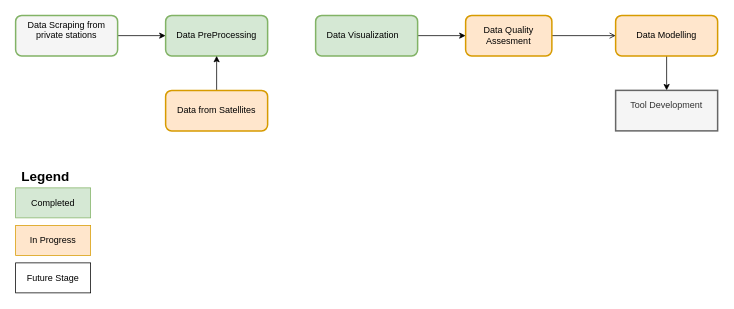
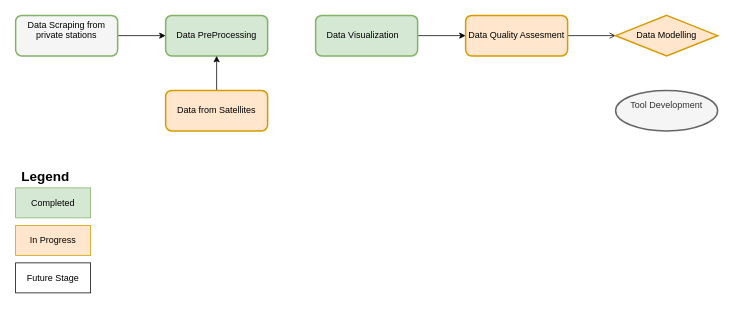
  <mxCell id="0" />
  <mxCell id="1" parent="0" />
  <mxCell id="2" value="" style="edgeStyle=orthogonalEdgeStyle;rounded=0;orthogonalLoop=1;jettySize=auto;html=1;" edge="1" parent="1" source="3" target="4"><mxGeometry relative="1" as="geometry" /></mxCell>
  <mxCell id="3" value="Data Scraping from private stations&#10;" style="whiteSpace=wrap;strokeWidth=2;fillColor=#f5f5f5;strokeColor=#82b366;shadow=0;glass=0;rounded=1;" parent="1" vertex="1"><mxGeometry x="20" y="20" width="136" height="54" as="geometry" /></mxCell>
  <mxCell id="4" value="&#10;Data PreProcessing&#10;" style="whiteSpace=wrap;strokeWidth=2;fillColor=#d5e8d4;strokeColor=#82b366;rounded=1;" vertex="1" parent="1"><mxGeometry x="220" y="20" width="136" height="54" as="geometry" /></mxCell>
  <mxCell id="5" value="" style="edgeStyle=orthogonalEdgeStyle;rounded=0;orthogonalLoop=1;jettySize=auto;html=1;" edge="1" parent="1" source="6" target="8"><mxGeometry relative="1" as="geometry" /></mxCell>
  <mxCell id="6" value="Data Visualization   " style="whiteSpace=wrap;strokeWidth=2;fillColor=#d5e8d4;strokeColor=#82b366;rounded=1;" vertex="1" parent="1"><mxGeometry x="420" y="20" width="136" height="54" as="geometry" /></mxCell>
  <mxCell id="7" value="" style="edgeStyle=orthogonalEdgeStyle;rounded=0;orthogonalLoop=1;jettySize=auto;html=1;endArrow=open;" edge="1" parent="1" source="8" target="10"><mxGeometry relative="1" as="geometry" /></mxCell>
- <mxCell id="8" value="Data Quality Assesment" style="whiteSpace=wrap;strokeWidth=2;fillColor=#ffe6cc;strokeColor=#d79b00;rounded=1;" vertex="1" parent="1"><mxGeometry x="620" y="20" width="115" height="54" as="geometry" /></mxCell>
- <mxCell id="9" value="" style="edgeStyle=orthogonalEdgeStyle;rounded=0;orthogonalLoop=1;jettySize=auto;html=1;" edge="1" parent="1" source="10" target="11"><mxGeometry relative="1" as="geometry" /></mxCell>
- <mxCell id="10" value="Data Modelling" style="whiteSpace=wrap;strokeWidth=2;fillColor=#ffe6cc;strokeColor=#d79b00;gradientColor=none;rounded=1;" vertex="1" parent="1"><mxGeometry x="820" y="20" width="136" height="54" as="geometry" /></mxCell>
- <mxCell id="11" value="Tool Development&#10;" style="whiteSpace=wrap;strokeWidth=2;fillColor=#f5f5f5;strokeColor=#666666;fontColor=#333333;rounded=0;" vertex="1" parent="1"><mxGeometry x="820" y="120" width="136" height="54" as="geometry" /></mxCell>
+ <mxCell id="8" value="Data Quality Assesment" style="whiteSpace=wrap;strokeWidth=2;fillColor=#ffe6cc;strokeColor=#d79b00;rounded=1;" vertex="1" parent="1"><mxGeometry x="620" y="20" width="136" height="54" as="geometry" /></mxCell>
+ <mxCell id="10" value="Data Modelling" style="rhombus;whiteSpace=wrap;strokeWidth=2;fillColor=#ffe6cc;strokeColor=#d79b00;gradientColor=none;" vertex="1" parent="1"><mxGeometry x="820" y="20" width="136" height="54" as="geometry" /></mxCell>
+ <mxCell id="11" value="Tool Development&#10;" style="ellipse;whiteSpace=wrap;strokeWidth=2;fillColor=#f5f5f5;strokeColor=#666666;fontColor=#333333;" vertex="1" parent="1"><mxGeometry x="820" y="120" width="136" height="54" as="geometry" /></mxCell>
  <mxCell id="12" value="" style="edgeStyle=orthogonalEdgeStyle;rounded=0;orthogonalLoop=1;jettySize=auto;html=1;" edge="1" parent="1" source="13" target="4"><mxGeometry relative="1" as="geometry" /></mxCell>
  <mxCell id="13" value="Data from Satellites" style="whiteSpace=wrap;strokeWidth=2;fillColor=#ffe6cc;strokeColor=#d79b00;rounded=1;" vertex="1" parent="1"><mxGeometry x="220" y="120" width="136" height="54" as="geometry" /></mxCell>
  <mxCell id="14" value="&lt;b&gt;&lt;font style=&quot;font-size: 18px;&quot;&gt;Legend&lt;/font&gt;&lt;/b&gt;" style="text;html=1;strokeColor=none;fillColor=none;align=center;verticalAlign=middle;whiteSpace=wrap;rounded=0;" vertex="1" parent="1"><mxGeometry x="30" y="220" width="60" height="30" as="geometry" /></mxCell>
  <mxCell id="15" value="Completed" style="whiteSpace=wrap;html=1;fillColor=#d5e8d4;strokeColor=#82b366;" vertex="1" parent="1"><mxGeometry x="20" y="250" width="100" height="40" as="geometry" /></mxCell>
  <mxCell id="16" value="In Progress" style="whiteSpace=wrap;html=1;fillColor=#ffe6cc;strokeColor=#d79b00;" vertex="1" parent="1"><mxGeometry x="20" y="300" width="100" height="40" as="geometry" /></mxCell>
  <mxCell id="17" value="Future Stage" style="whiteSpace=wrap;html=1;" vertex="1" parent="1"><mxGeometry x="20" y="350" width="100" height="40" as="geometry" /></mxCell>
